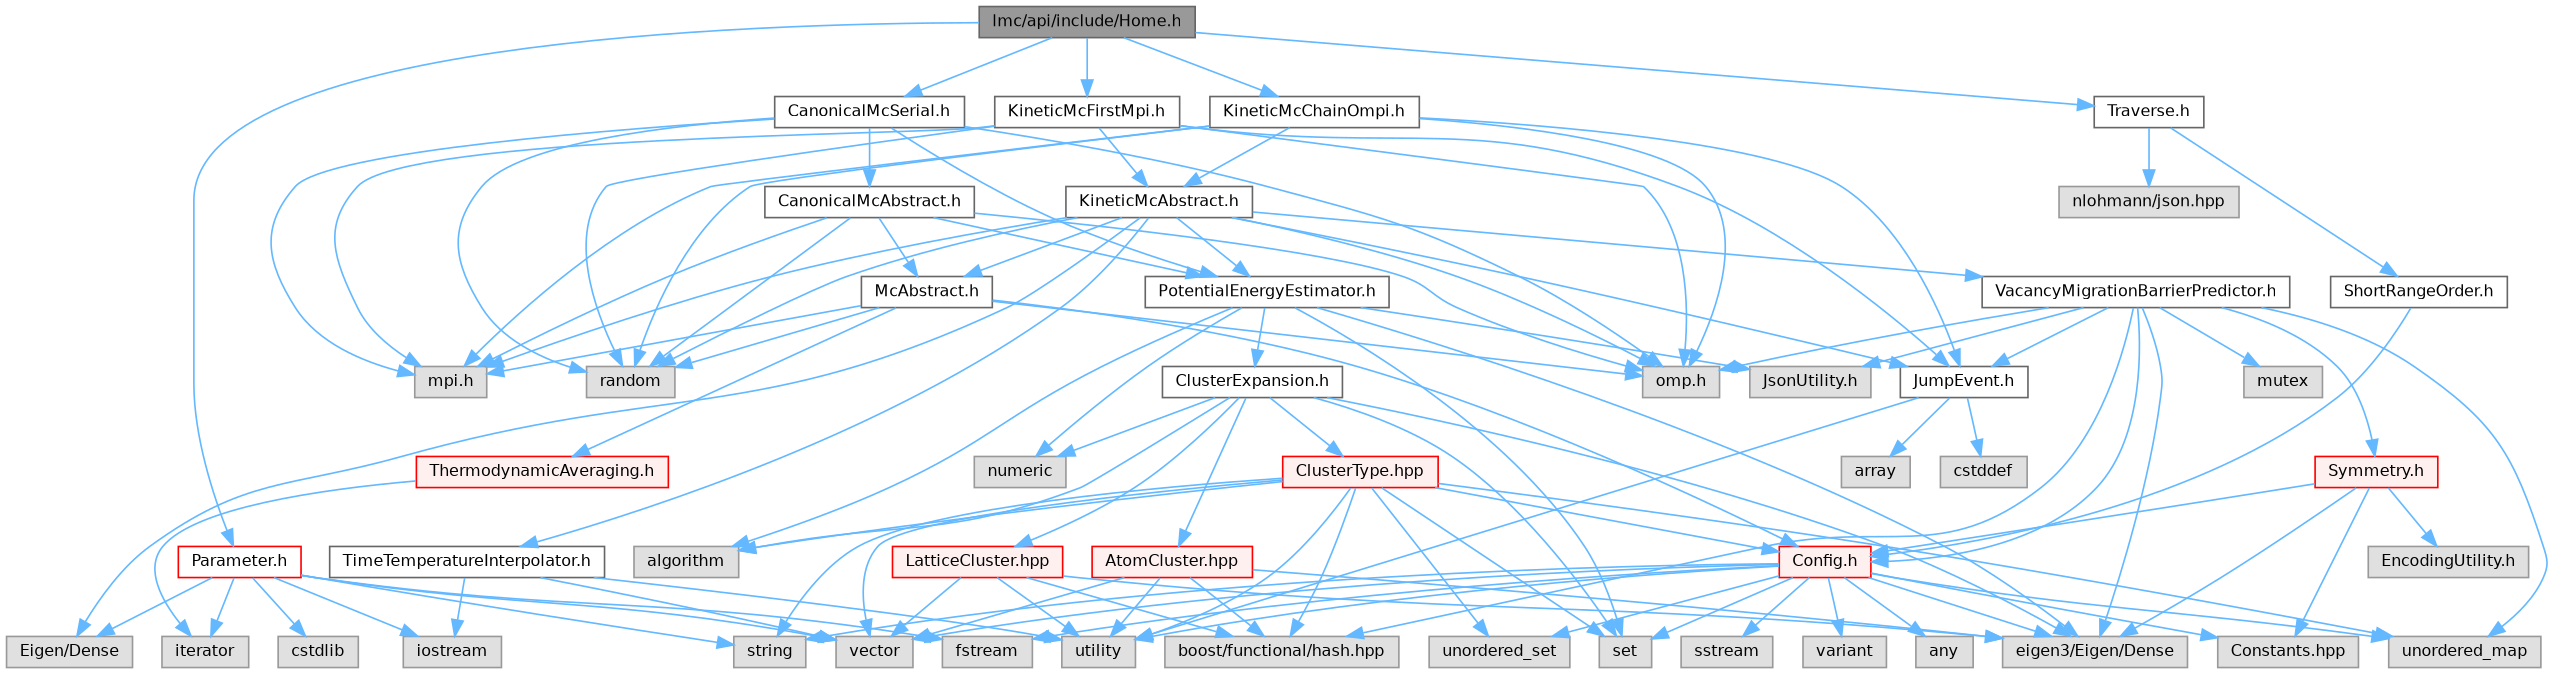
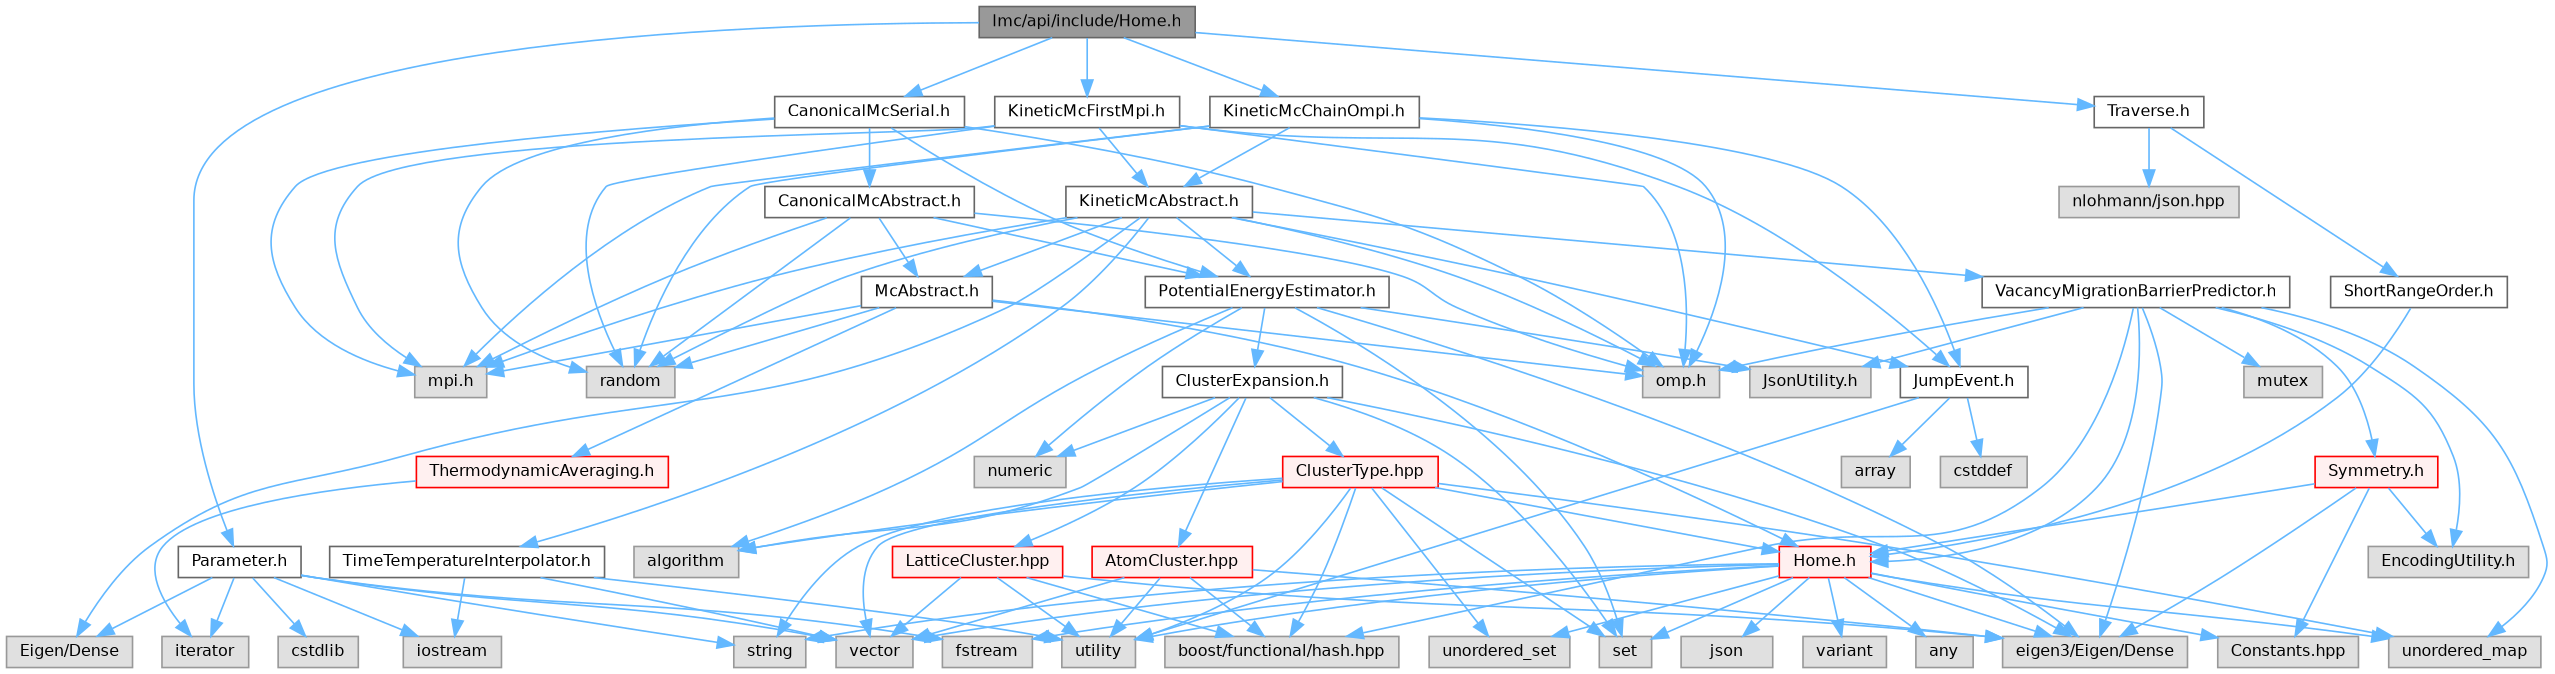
  digraph {
    node [color=grey60 fillcolor="#E0E0E0" fontname=Helvetica fontsize=10 shape=box style=filled]
    edge [color=steelblue1 fontname=Helvetica fontsize=10 labelfontname=Helvetica labelfontsize=10 style=solid]
    n1 [color=gray40 fillcolor=grey60 fontcolor=black height=0.2 label="lmc/api/include/Home.h" width=0.4]
-   n2 [color=red fillcolor=white height=0.2 label="Parameter.h" width=0.4]
+   n2 [color=grey40 fillcolor=white height=0.2 label="Parameter.h" width=0.4]
    n3 [color=grey40 fillcolor=white height=0.2 label="CanonicalMcSerial.h" width=0.4]
    n4 [color=grey40 fillcolor=white height=0.2 label="KineticMcChainOmpi.h" width=0.4]
    n5 [color=grey40 fillcolor=white height=0.2 label="KineticMcFirstMpi.h" width=0.4]
    n6 [color=grey40 fillcolor=white height=0.2 label="Traverse.h" width=0.4]
    n7 [height=0.2 label=cstdlib width=0.4]
    n8 [height=0.2 label=string width=0.4]
    n9 [height=0.2 label=fstream width=0.4]
    n10 [height=0.2 label=iostream width=0.4]
    n11 [height=0.2 label=vector width=0.4]
    n12 [height=0.2 label=iterator width=0.4]
    n13 [height=0.2 label="Eigen/Dense" width=0.4]
    n14 [height=0.2 label=random width=0.4]
    n15 [height=0.2 label="mpi.h" width=0.4]
    n16 [height=0.2 label="omp.h" width=0.4]
    n17 [color=grey40 fillcolor=white height=0.2 label="CanonicalMcAbstract.h" width=0.4]
    n18 [color=grey40 fillcolor=white height=0.2 label="PotentialEnergyEstimator.h" width=0.4]
    n19 [color=grey40 fillcolor=white height=0.2 label="JumpEvent.h" width=0.4]
    n20 [color=grey40 fillcolor=white height=0.2 label="KineticMcAbstract.h" width=0.4]
    n21 [color=grey40 fillcolor=white height=0.2 label="ShortRangeOrder.h" width=0.4]
    n22 [height=0.2 label="nlohmann/json.hpp" width=0.4]
    n23 [color=grey40 fillcolor=white height=0.2 label="McAbstract.h" width=0.4]
    n24 [height=0.2 label=set width=0.4]
    n25 [height=0.2 label="eigen3/Eigen/Dense" width=0.4]
    n26 [height=0.2 label=numeric width=0.4]
    n27 [height=0.2 label=algorithm width=0.4]
    n28 [color=grey40 fillcolor=white height=0.2 label="ClusterExpansion.h" width=0.4]
    n29 [height=0.2 label="JsonUtility.h" width=0.4]
-   n30 [color=red fillcolor="#FFF0F0" height=0.2 label="Config.h" width=0.4]
+   n30 [color=red fillcolor="#FFF0F0" height=0.2 label="Home.h" width=0.4]
    n31 [color=red fillcolor="#FFF0F0" height=0.2 label="ThermodynamicAveraging.h" width=0.4]
-   n32 [height=0.2 label=sstream width=0.4]
+   n32 [height=0.2 label=json width=0.4]
    n33 [height=0.2 label=unordered_set width=0.4]
    n34 [height=0.2 label=unordered_map width=0.4]
    n35 [height=0.2 label=utility width=0.4]
    n36 [height=0.2 label=variant width=0.4]
    n37 [height=0.2 label=any width=0.4]
    n38 [height=0.2 label="Constants.hpp" width=0.4]
    n39 [color=red fillcolor="#FFF0F0" height=0.2 label="LatticeCluster.hpp" width=0.4]
    n40 [color=red fillcolor="#FFF0F0" height=0.2 label="AtomCluster.hpp" width=0.4]
    n41 [color=red fillcolor="#FFF0F0" height=0.2 label="ClusterType.hpp" width=0.4]
    n42 [height=0.2 label="boost/functional/hash.hpp" width=0.4]
    n43 [height=0.2 label=cstddef width=0.4]
    n44 [height=0.2 label=array width=0.4]
    n45 [color=grey40 fillcolor=white height=0.2 label="VacancyMigrationBarrierPredictor.h" width=0.4]
    n46 [color=grey40 fillcolor=white height=0.2 label="TimeTemperatureInterpolator.h" width=0.4]
    n47 [color=red fillcolor="#FFF0F0" height=0.2 label="Symmetry.h" width=0.4]
    n48 [height=0.2 label="EncodingUtility.h" width=0.4]
    n49 [height=0.2 label=mutex width=0.4]
    n1 -> n2
    n1 -> n3
    n1 -> n4
    n1 -> n5
    n1 -> n6
    n2 -> n7
    n2 -> n8
    n2 -> n9
    n2 -> n10
    n2 -> n11
    n2 -> n12
    n2 -> n13
    n3 -> n14
    n3 -> n15
    n3 -> n16
    n3 -> n17
    n3 -> n18
    n4 -> n14
    n4 -> n15
    n4 -> n16
    n4 -> n19
    n4 -> n20
    n5 -> n14
    n5 -> n15
    n5 -> n16
    n5 -> n19
    n5 -> n20
    n6 -> n21
    n6 -> n22
    n17 -> n14
    n17 -> n15
    n17 -> n16
    n17 -> n18
    n17 -> n23
    n18 -> n24
    n18 -> n25
    n18 -> n26
    n18 -> n27
    n18 -> n28
    n18 -> n29
    n19 -> n35
    n19 -> n43
    n19 -> n44
    n20 -> n13
    n20 -> n14
    n20 -> n15
    n20 -> n16
    n20 -> n18
    n20 -> n19
    n20 -> n23
    n20 -> n45
    n20 -> n46
    n21 -> n30
    n23 -> n14
    n23 -> n15
    n23 -> n16
    n23 -> n30
    n23 -> n31
    n28 -> n24
    n28 -> n25
    n28 -> n26
    n28 -> n27
    n28 -> n39
    n28 -> n40
    n28 -> n41
    n30 -> n8
    n30 -> n9
    n30 -> n11
    n30 -> n24
    n30 -> n25
    n30 -> n32
    n30 -> n33
    n30 -> n34
    n30 -> n35
    n30 -> n36
    n30 -> n37
    n30 -> n38
    n31 -> n12
    n39 -> n11
    n39 -> n25
    n39 -> n35
    n39 -> n42
    n40 -> n11
    n40 -> n25
    n40 -> n35
    n40 -> n42
    n41 -> n8
    n41 -> n11
    n41 -> n24
    n41 -> n27
    n41 -> n30
    n41 -> n33
    n41 -> n34
    n41 -> n35
    n41 -> n42
    n45 -> n16
    n45 -> n25
    n45 -> n29
    n45 -> n30
    n45 -> n34
    n45 -> n42
    n45 -> n47
-   n45 -> n19
+   n45 -> n48
    n45 -> n49
    n46 -> n10
    n46 -> n11
    n46 -> n35
    n47 -> n25
    n47 -> n30
    n47 -> n38
    n47 -> n48
  }
